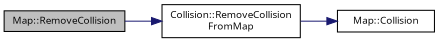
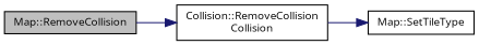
  digraph {
    fontname="Open Sans"
    rankdir=LR
    node [color=black fillcolor=white fontname="Open Sans" fontsize=10 shape=record style=filled]
    edge [color=midnightblue fontname="Open Sans" fontsize=10 labelfontname=Helvetica labelfontsize=10 style=solid]
    n1 [fillcolor=grey75 fontcolor=black height=0.2 label="Map::RemoveCollision" width=0.4]
-   n2 [height=0.2 label="Collision::RemoveCollision\lFromMap" width=0.4]
-   n3 [height=0.2 label="Map::Collision" width=0.4]
+   n2 [height=0.2 label="Collision::RemoveCollision\lCollision" width=0.4]
+   n3 [height=0.2 label="Map::SetTileType" width=0.4]
    n1 -> n2
    n2 -> n3
  }
